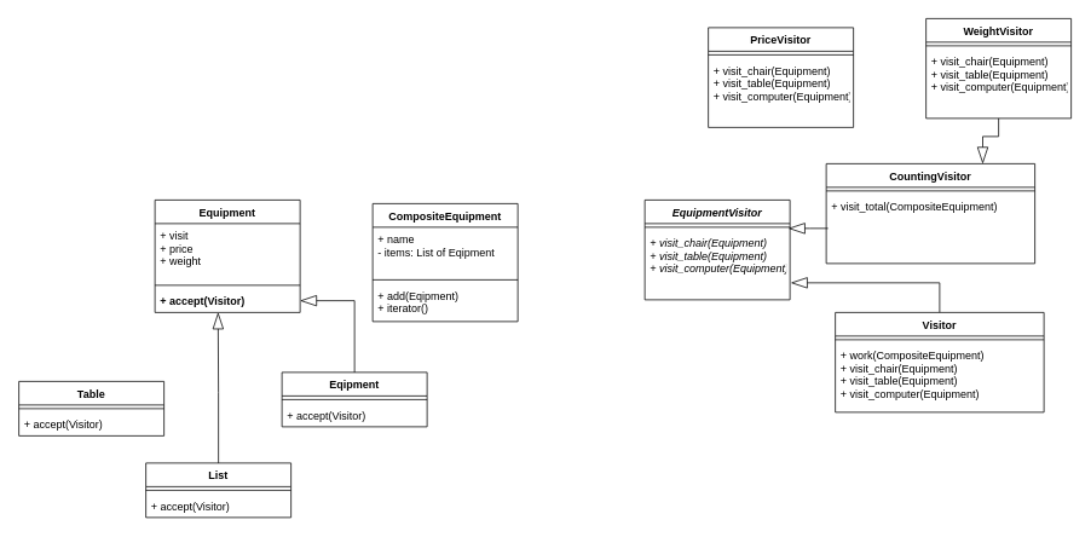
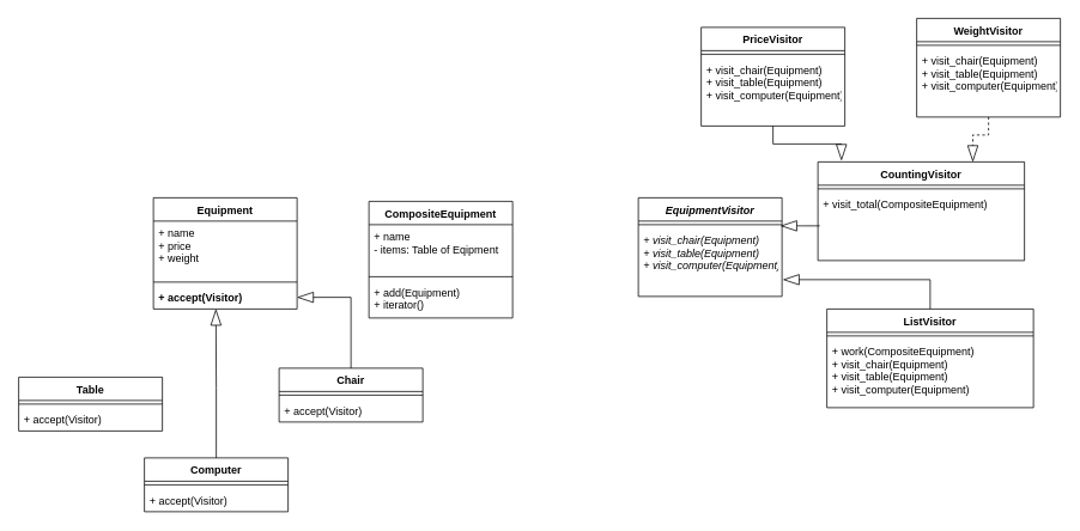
  <mxCell id="0" />
  <mxCell id="1" parent="0" />
  <mxCell id="2" value="Equipment" style="swimlane;fontStyle=1;align=center;verticalAlign=top;childLayout=stackLayout;horizontal=1;startSize=26;horizontalStack=0;resizeParent=1;resizeParentMax=0;resizeLast=0;collapsible=1;marginBottom=0;" parent="1" vertex="1"><mxGeometry x="170" y="220" width="160" height="124" as="geometry" /></mxCell>
- <mxCell id="3" value="+ visit&#10;+ price&#10;+ weight" style="text;strokeColor=none;fillColor=none;align=left;verticalAlign=top;spacingLeft=4;spacingRight=4;overflow=hidden;rotatable=0;points=[[0,0.5],[1,0.5]];portConstraint=eastwest;fontStyle=0" parent="2" vertex="1"><mxGeometry y="26" width="160" height="64" as="geometry" /></mxCell>
+ <mxCell id="3" value="+ name&#10;+ price&#10;+ weight" style="text;strokeColor=none;fillColor=none;align=left;verticalAlign=top;spacingLeft=4;spacingRight=4;overflow=hidden;rotatable=0;points=[[0,0.5],[1,0.5]];portConstraint=eastwest;fontStyle=0" parent="2" vertex="1"><mxGeometry y="26" width="160" height="64" as="geometry" /></mxCell>
  <mxCell id="4" value="" style="line;strokeWidth=1;fillColor=none;align=left;verticalAlign=middle;spacingTop=-1;spacingLeft=3;spacingRight=3;rotatable=0;labelPosition=right;points=[];portConstraint=eastwest;strokeColor=inherit;" parent="2" vertex="1"><mxGeometry y="90" width="160" height="8" as="geometry" /></mxCell>
  <mxCell id="5" value="+ accept(Visitor)" style="text;strokeColor=none;fillColor=none;align=left;verticalAlign=top;spacingLeft=4;spacingRight=4;overflow=hidden;rotatable=0;points=[[0,0.5],[1,0.5]];portConstraint=eastwest;fontStyle=1" parent="2" vertex="1"><mxGeometry y="98" width="160" height="26" as="geometry" /></mxCell>
  <mxCell id="6" value="CompositeEquipment" style="swimlane;fontStyle=1;align=center;verticalAlign=top;childLayout=stackLayout;horizontal=1;startSize=26;horizontalStack=0;resizeParent=1;resizeParentMax=0;resizeLast=0;collapsible=1;marginBottom=0;" parent="1" vertex="1"><mxGeometry x="410" y="224" width="160" height="130" as="geometry" /></mxCell>
- <mxCell id="7" value="+ name&#10;- items: List of Eqipment" style="text;strokeColor=none;fillColor=none;align=left;verticalAlign=top;spacingLeft=4;spacingRight=4;overflow=hidden;rotatable=0;points=[[0,0.5],[1,0.5]];portConstraint=eastwest;" parent="6" vertex="1"><mxGeometry y="26" width="160" height="54" as="geometry" /></mxCell>
+ <mxCell id="7" value="+ name&#10;- items: Table of Eqipment" style="text;strokeColor=none;fillColor=none;align=left;verticalAlign=top;spacingLeft=4;spacingRight=4;overflow=hidden;rotatable=0;points=[[0,0.5],[1,0.5]];portConstraint=eastwest;" parent="6" vertex="1"><mxGeometry y="26" width="160" height="54" as="geometry" /></mxCell>
  <mxCell id="8" value="" style="line;strokeWidth=1;fillColor=none;align=left;verticalAlign=middle;spacingTop=-1;spacingLeft=3;spacingRight=3;rotatable=0;labelPosition=right;points=[];portConstraint=eastwest;strokeColor=inherit;" parent="6" vertex="1"><mxGeometry y="80" width="160" height="8" as="geometry" /></mxCell>
- <mxCell id="9" value="+ add(Eqipment)&#10;+ iterator()" style="text;strokeColor=none;fillColor=none;align=left;verticalAlign=top;spacingLeft=4;spacingRight=4;overflow=hidden;rotatable=0;points=[[0,0.5],[1,0.5]];portConstraint=eastwest;" parent="6" vertex="1"><mxGeometry y="88" width="160" height="42" as="geometry" /></mxCell>
+ <mxCell id="9" value="+ add(Equipment)&#10;+ iterator()" style="text;strokeColor=none;fillColor=none;align=left;verticalAlign=top;spacingLeft=4;spacingRight=4;overflow=hidden;rotatable=0;points=[[0,0.5],[1,0.5]];portConstraint=eastwest;" parent="6" vertex="1"><mxGeometry y="88" width="160" height="42" as="geometry" /></mxCell>
  <mxCell id="10" value="EquipmentVisitor" style="swimlane;fontStyle=3;align=center;verticalAlign=top;childLayout=stackLayout;horizontal=1;startSize=26;horizontalStack=0;resizeParent=1;resizeParentMax=0;resizeLast=0;collapsible=1;marginBottom=0;" parent="1" vertex="1"><mxGeometry x="710" y="220" width="160" height="110" as="geometry" /></mxCell>
  <mxCell id="11" value="" style="line;strokeWidth=1;fillColor=none;align=left;verticalAlign=middle;spacingTop=-1;spacingLeft=3;spacingRight=3;rotatable=0;labelPosition=right;points=[];portConstraint=eastwest;strokeColor=inherit;" parent="10" vertex="1"><mxGeometry y="26" width="160" height="8" as="geometry" /></mxCell>
  <mxCell id="12" value="+ visit_chair(Equipment)&#10;+ visit_table(Equipment)&#10;+ visit_computer(Equipment)" style="text;strokeColor=none;fillColor=none;align=left;verticalAlign=top;spacingLeft=4;spacingRight=4;overflow=hidden;rotatable=0;points=[[0,0.5],[1,0.5]];portConstraint=eastwest;fontStyle=2" parent="10" vertex="1"><mxGeometry y="34" width="160" height="76" as="geometry" /></mxCell>
  <mxCell id="13" value="Table" style="swimlane;fontStyle=1;align=center;verticalAlign=top;childLayout=stackLayout;horizontal=1;startSize=26;horizontalStack=0;resizeParent=1;resizeParentMax=0;resizeLast=0;collapsible=1;marginBottom=0;" parent="1" vertex="1"><mxGeometry x="20" y="420" width="160" height="60" as="geometry" /></mxCell>
  <mxCell id="14" value="" style="line;strokeWidth=1;fillColor=none;align=left;verticalAlign=middle;spacingTop=-1;spacingLeft=3;spacingRight=3;rotatable=0;labelPosition=right;points=[];portConstraint=eastwest;strokeColor=inherit;" parent="13" vertex="1"><mxGeometry y="26" width="160" height="8" as="geometry" /></mxCell>
  <mxCell id="15" value="+ accept(Visitor)" style="text;strokeColor=none;fillColor=none;align=left;verticalAlign=top;spacingLeft=4;spacingRight=4;overflow=hidden;rotatable=0;points=[[0,0.5],[1,0.5]];portConstraint=eastwest;" parent="13" vertex="1"><mxGeometry y="34" width="160" height="26" as="geometry" /></mxCell>
  <mxCell id="16" style="edgeStyle=orthogonalEdgeStyle;rounded=0;orthogonalLoop=1;jettySize=auto;html=1;endArrow=blockThin;endFill=0;endSize=16;" parent="1" source="17" target="5" edge="1"><mxGeometry relative="1" as="geometry" /></mxCell>
- <mxCell id="17" value="Eqipment" style="swimlane;fontStyle=1;align=center;verticalAlign=top;childLayout=stackLayout;horizontal=1;startSize=26;horizontalStack=0;resizeParent=1;resizeParentMax=0;resizeLast=0;collapsible=1;marginBottom=0;" parent="1" vertex="1"><mxGeometry x="310" y="410" width="160" height="60" as="geometry" /></mxCell>
+ <mxCell id="17" value="Chair" style="swimlane;fontStyle=1;align=center;verticalAlign=top;childLayout=stackLayout;horizontal=1;startSize=26;horizontalStack=0;resizeParent=1;resizeParentMax=0;resizeLast=0;collapsible=1;marginBottom=0;" parent="1" vertex="1"><mxGeometry x="310" y="410" width="160" height="60" as="geometry" /></mxCell>
  <mxCell id="18" value="" style="line;strokeWidth=1;fillColor=none;align=left;verticalAlign=middle;spacingTop=-1;spacingLeft=3;spacingRight=3;rotatable=0;labelPosition=right;points=[];portConstraint=eastwest;strokeColor=inherit;" parent="17" vertex="1"><mxGeometry y="26" width="160" height="8" as="geometry" /></mxCell>
  <mxCell id="19" value="+ accept(Visitor)" style="text;strokeColor=none;fillColor=none;align=left;verticalAlign=top;spacingLeft=4;spacingRight=4;overflow=hidden;rotatable=0;points=[[0,0.5],[1,0.5]];portConstraint=eastwest;" parent="17" vertex="1"><mxGeometry y="34" width="160" height="26" as="geometry" /></mxCell>
  <mxCell id="20" style="edgeStyle=orthogonalEdgeStyle;rounded=0;orthogonalLoop=1;jettySize=auto;html=1;entryX=0.435;entryY=1;entryDx=0;entryDy=0;entryPerimeter=0;endArrow=blockThin;endFill=0;endSize=16;" edge="1" parent="1" source="21" target="5"><mxGeometry relative="1" as="geometry" /></mxCell>
- <mxCell id="21" value="List" style="swimlane;fontStyle=1;align=center;verticalAlign=top;childLayout=stackLayout;horizontal=1;startSize=26;horizontalStack=0;resizeParent=1;resizeParentMax=0;resizeLast=0;collapsible=1;marginBottom=0;" parent="1" vertex="1"><mxGeometry x="160" y="510" width="160" height="60" as="geometry" /></mxCell>
+ <mxCell id="21" value="Computer" style="swimlane;fontStyle=1;align=center;verticalAlign=top;childLayout=stackLayout;horizontal=1;startSize=26;horizontalStack=0;resizeParent=1;resizeParentMax=0;resizeLast=0;collapsible=1;marginBottom=0;" parent="1" vertex="1"><mxGeometry x="160" y="510" width="160" height="60" as="geometry" /></mxCell>
  <mxCell id="22" value="" style="line;strokeWidth=1;fillColor=none;align=left;verticalAlign=middle;spacingTop=-1;spacingLeft=3;spacingRight=3;rotatable=0;labelPosition=right;points=[];portConstraint=eastwest;strokeColor=inherit;" parent="21" vertex="1"><mxGeometry y="26" width="160" height="8" as="geometry" /></mxCell>
  <mxCell id="23" value="+ accept(Visitor)" style="text;strokeColor=none;fillColor=none;align=left;verticalAlign=top;spacingLeft=4;spacingRight=4;overflow=hidden;rotatable=0;points=[[0,0.5],[1,0.5]];portConstraint=eastwest;" parent="21" vertex="1"><mxGeometry y="34" width="160" height="26" as="geometry" /></mxCell>
+ <mxCell id="24" style="edgeStyle=orthogonalEdgeStyle;rounded=0;orthogonalLoop=1;jettySize=auto;html=1;entryX=0.114;entryY=-0.012;entryDx=0;entryDy=0;entryPerimeter=0;endArrow=blockThin;endFill=0;endSize=16;" parent="1" source="25" target="32" edge="1"><mxGeometry relative="1" as="geometry"><Array as="points"><mxPoint x="860" y="160" /><mxPoint x="936" y="160" /></Array></mxGeometry></mxCell>
  <mxCell id="25" value="PriceVisitor" style="swimlane;fontStyle=1;align=center;verticalAlign=top;childLayout=stackLayout;horizontal=1;startSize=26;horizontalStack=0;resizeParent=1;resizeParentMax=0;resizeLast=0;collapsible=1;marginBottom=0;" parent="1" vertex="1"><mxGeometry x="780" y="30" width="160" height="110" as="geometry" /></mxCell>
  <mxCell id="26" value="" style="line;strokeWidth=1;fillColor=none;align=left;verticalAlign=middle;spacingTop=-1;spacingLeft=3;spacingRight=3;rotatable=0;labelPosition=right;points=[];portConstraint=eastwest;strokeColor=inherit;" parent="25" vertex="1"><mxGeometry y="26" width="160" height="8" as="geometry" /></mxCell>
  <mxCell id="27" value="+ visit_chair(Equipment)&#10;+ visit_table(Equipment)&#10;+ visit_computer(Equipment)" style="text;strokeColor=none;fillColor=none;align=left;verticalAlign=top;spacingLeft=4;spacingRight=4;overflow=hidden;rotatable=0;points=[[0,0.5],[1,0.5]];portConstraint=eastwest;fontStyle=0" parent="25" vertex="1"><mxGeometry y="34" width="160" height="76" as="geometry" /></mxCell>
- <mxCell id="28" style="edgeStyle=orthogonalEdgeStyle;rounded=0;orthogonalLoop=1;jettySize=auto;html=1;entryX=0.75;entryY=0;entryDx=0;entryDy=0;endArrow=blockThin;endFill=0;endSize=16;" parent="1" source="29" target="32" edge="1"><mxGeometry relative="1" as="geometry" /></mxCell>
+ <mxCell id="28" style="edgeStyle=orthogonalEdgeStyle;rounded=0;orthogonalLoop=1;jettySize=auto;html=1;entryX=0.75;entryY=0;entryDx=0;entryDy=0;endArrow=blockThin;endFill=0;endSize=16;dashed=1;" parent="1" source="29" target="32" edge="1"><mxGeometry relative="1" as="geometry" /></mxCell>
  <mxCell id="29" value="WeightVisitor" style="swimlane;fontStyle=1;align=center;verticalAlign=top;childLayout=stackLayout;horizontal=1;startSize=26;horizontalStack=0;resizeParent=1;resizeParentMax=0;resizeLast=0;collapsible=1;marginBottom=0;" parent="1" vertex="1"><mxGeometry x="1020" y="20" width="160" height="110" as="geometry" /></mxCell>
  <mxCell id="30" value="" style="line;strokeWidth=1;fillColor=none;align=left;verticalAlign=middle;spacingTop=-1;spacingLeft=3;spacingRight=3;rotatable=0;labelPosition=right;points=[];portConstraint=eastwest;strokeColor=inherit;" parent="29" vertex="1"><mxGeometry y="26" width="160" height="8" as="geometry" /></mxCell>
  <mxCell id="31" value="+ visit_chair(Equipment)&#10;+ visit_table(Equipment)&#10;+ visit_computer(Equipment)" style="text;strokeColor=none;fillColor=none;align=left;verticalAlign=top;spacingLeft=4;spacingRight=4;overflow=hidden;rotatable=0;points=[[0,0.5],[1,0.5]];portConstraint=eastwest;fontStyle=0" parent="29" vertex="1"><mxGeometry y="34" width="160" height="76" as="geometry" /></mxCell>
  <mxCell id="32" value="CountingVisitor" style="swimlane;fontStyle=1;align=center;verticalAlign=top;childLayout=stackLayout;horizontal=1;startSize=26;horizontalStack=0;resizeParent=1;resizeParentMax=0;resizeLast=0;collapsible=1;marginBottom=0;" parent="1" vertex="1"><mxGeometry x="910" y="180" width="230" height="110" as="geometry" /></mxCell>
  <mxCell id="33" value="" style="line;strokeWidth=1;fillColor=none;align=left;verticalAlign=middle;spacingTop=-1;spacingLeft=3;spacingRight=3;rotatable=0;labelPosition=right;points=[];portConstraint=eastwest;strokeColor=inherit;" parent="32" vertex="1"><mxGeometry y="26" width="230" height="8" as="geometry" /></mxCell>
  <mxCell id="34" value="+ visit_total(CompositeEquipment)" style="text;strokeColor=none;fillColor=none;align=left;verticalAlign=top;spacingLeft=4;spacingRight=4;overflow=hidden;rotatable=0;points=[[0,0.5],[1,0.5]];portConstraint=eastwest;fontStyle=0" parent="32" vertex="1"><mxGeometry y="34" width="230" height="76" as="geometry" /></mxCell>
  <mxCell id="35" style="edgeStyle=orthogonalEdgeStyle;rounded=0;orthogonalLoop=1;jettySize=auto;html=1;entryX=0.977;entryY=0.667;entryDx=0;entryDy=0;entryPerimeter=0;endSize=16;endArrow=blockThin;endFill=0;" parent="1" edge="1"><mxGeometry relative="1" as="geometry"><mxPoint x="912" y="251.3" as="sourcePoint" /><mxPoint x="868.32" y="251.336" as="targetPoint" /><Array as="points"><mxPoint x="892" y="252" /></Array></mxGeometry></mxCell>
  <mxCell id="36" style="edgeStyle=orthogonalEdgeStyle;rounded=0;orthogonalLoop=1;jettySize=auto;html=1;entryX=1.006;entryY=0.754;entryDx=0;entryDy=0;entryPerimeter=0;endArrow=blockThin;endFill=0;endSize=16;" parent="1" source="37" target="12" edge="1"><mxGeometry relative="1" as="geometry" /></mxCell>
- <mxCell id="37" value="Visitor" style="swimlane;fontStyle=1;align=center;verticalAlign=top;childLayout=stackLayout;horizontal=1;startSize=26;horizontalStack=0;resizeParent=1;resizeParentMax=0;resizeLast=0;collapsible=1;marginBottom=0;" parent="1" vertex="1"><mxGeometry x="920" y="344" width="230" height="110" as="geometry" /></mxCell>
+ <mxCell id="37" value="ListVisitor" style="swimlane;fontStyle=1;align=center;verticalAlign=top;childLayout=stackLayout;horizontal=1;startSize=26;horizontalStack=0;resizeParent=1;resizeParentMax=0;resizeLast=0;collapsible=1;marginBottom=0;" parent="1" vertex="1"><mxGeometry x="920" y="344" width="230" height="110" as="geometry" /></mxCell>
  <mxCell id="38" value="" style="line;strokeWidth=1;fillColor=none;align=left;verticalAlign=middle;spacingTop=-1;spacingLeft=3;spacingRight=3;rotatable=0;labelPosition=right;points=[];portConstraint=eastwest;strokeColor=inherit;" parent="37" vertex="1"><mxGeometry y="26" width="230" height="8" as="geometry" /></mxCell>
  <mxCell id="39" value="+ work(CompositeEquipment)&#10;+ visit_chair(Equipment)&#10;+ visit_table(Equipment)&#10;+ visit_computer(Equipment)" style="text;strokeColor=none;fillColor=none;align=left;verticalAlign=top;spacingLeft=4;spacingRight=4;overflow=hidden;rotatable=0;points=[[0,0.5],[1,0.5]];portConstraint=eastwest;fontStyle=0" parent="37" vertex="1"><mxGeometry y="34" width="230" height="76" as="geometry" /></mxCell>
